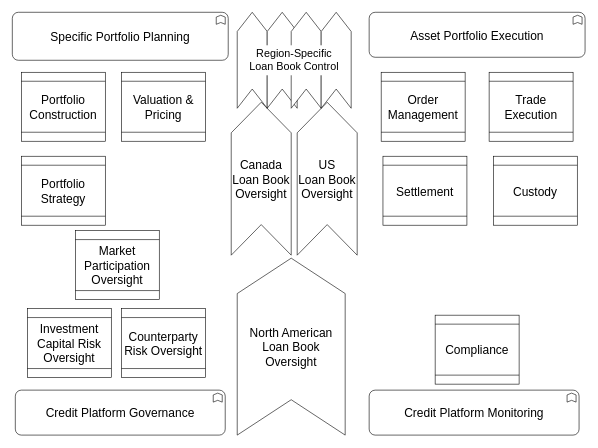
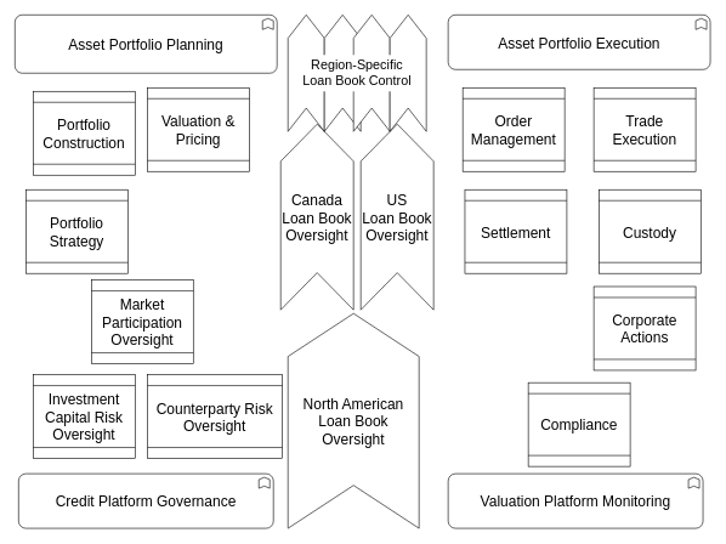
  <mxCell id="0" />
  <mxCell id="1" parent="0" />
- <mxCell id="2" value="&lt;font style=&quot;font-size: 20px&quot;&gt;Specific Portfolio Planning&lt;/font&gt;" style="html=1;outlineConnect=0;whiteSpace=wrap;shape=mxgraph.archimate3.application;appType=func;archiType=rounded;fillColor=#FFFFFF;" vertex="1" parent="1"><mxGeometry x="20" y="20" width="360" height="80" as="geometry" /></mxCell>
+ <mxCell id="2" value="&lt;font style=&quot;font-size: 20px&quot;&gt;Asset Portfolio Planning&lt;/font&gt;" style="html=1;outlineConnect=0;whiteSpace=wrap;shape=mxgraph.archimate3.application;appType=func;archiType=rounded;fillColor=#FFFFFF;" vertex="1" parent="1"><mxGeometry x="20" y="20" width="360" height="80" as="geometry" /></mxCell>
  <mxCell id="3" value="&lt;font style=&quot;font-size: 20px&quot;&gt;Asset Portfolio Execution&lt;/font&gt;" style="html=1;outlineConnect=0;whiteSpace=wrap;shape=mxgraph.archimate3.application;appType=func;archiType=rounded;fillColor=#FFFFFF;" vertex="1" parent="1"><mxGeometry x="615" y="20" width="360" height="75" as="geometry" /></mxCell>
- <mxCell id="4" value="&lt;font style=&quot;font-size: 20px&quot;&gt;Credit Platform Monitoring&lt;/font&gt;" style="html=1;outlineConnect=0;whiteSpace=wrap;shape=mxgraph.archimate3.application;appType=func;archiType=rounded;fillColor=#FFFFFF;" vertex="1" parent="1"><mxGeometry x="615" y="650" width="350" height="75" as="geometry" /></mxCell>
+ <mxCell id="4" value="&lt;font style=&quot;font-size: 20px&quot;&gt;Valuation Platform Monitoring&lt;/font&gt;" style="html=1;outlineConnect=0;whiteSpace=wrap;shape=mxgraph.archimate3.application;appType=func;archiType=rounded;fillColor=#FFFFFF;" vertex="1" parent="1"><mxGeometry x="615" y="650" width="350" height="75" as="geometry" /></mxCell>
  <mxCell id="5" value="&lt;font style=&quot;font-size: 20px&quot;&gt;Credit Platform Governance&lt;/font&gt;" style="html=1;outlineConnect=0;whiteSpace=wrap;shape=mxgraph.archimate3.application;appType=func;archiType=rounded;fillColor=#FFFFFF;" vertex="1" parent="1"><mxGeometry x="25" y="650" width="350" height="75" as="geometry" /></mxCell>
  <mxCell id="6" value="&lt;span style=&quot;font-size: 20px&quot;&gt;North American&lt;br&gt;Loan Book Oversight&lt;br&gt;&lt;/span&gt;" style="html=1;outlineConnect=0;whiteSpace=wrap;shape=mxgraph.archimate3.function;strokeColor=#000000;fillColor=#FFFFFF;" vertex="1" parent="1"><mxGeometry x="395" y="430" width="180" height="295" as="geometry" /></mxCell>
  <mxCell id="7" value="&lt;span style=&quot;font-size: 20px&quot;&gt;Canada&lt;br&gt;Loan Book Oversight&lt;br&gt;&lt;/span&gt;" style="html=1;outlineConnect=0;whiteSpace=wrap;shape=mxgraph.archimate3.function;strokeColor=#000000;fillColor=#FFFFFF;" vertex="1" parent="1"><mxGeometry x="385" y="170" width="100" height="255" as="geometry" /></mxCell>
  <mxCell id="8" value="&lt;font style=&quot;font-size: 20px&quot;&gt;Investment Capital Risk Oversight&lt;/font&gt;" style="html=1;outlineConnect=0;whiteSpace=wrap;shape=mxgraph.archimate3.contract;strokeColor=#000000;fillColor=#FFFFFF;" vertex="1" parent="1"><mxGeometry x="45" y="514" width="140" height="115" as="geometry" /></mxCell>
- <mxCell id="9" value="&lt;font style=&quot;font-size: 20px&quot;&gt;Counterparty Risk Oversight&lt;/font&gt;" style="html=1;outlineConnect=0;whiteSpace=wrap;shape=mxgraph.archimate3.contract;strokeColor=#000000;fillColor=#FFFFFF;" vertex="1" parent="1"><mxGeometry x="202" y="514" width="140" height="115" as="geometry" /></mxCell>
+ <mxCell id="9" value="&lt;font style=&quot;font-size: 20px&quot;&gt;Counterparty Risk Oversight&lt;/font&gt;" style="html=1;outlineConnect=0;whiteSpace=wrap;shape=mxgraph.archimate3.contract;strokeColor=#000000;fillColor=#FFFFFF;" vertex="1" parent="1"><mxGeometry x="202" y="514" width="185" height="115" as="geometry" /></mxCell>
  <mxCell id="10" value="&lt;font style=&quot;font-size: 20px&quot;&gt;Market Participation Oversight&lt;/font&gt;" style="html=1;outlineConnect=0;whiteSpace=wrap;shape=mxgraph.archimate3.contract;strokeColor=#000000;fillColor=#FFFFFF;" vertex="1" parent="1"><mxGeometry x="125" y="384" width="140" height="115" as="geometry" /></mxCell>
  <mxCell id="11" value="&lt;font style=&quot;font-size: 20px&quot;&gt;Portfolio Strategy&lt;/font&gt;" style="html=1;outlineConnect=0;whiteSpace=wrap;shape=mxgraph.archimate3.contract;strokeColor=#000000;fillColor=#FFFFFF;" vertex="1" parent="1"><mxGeometry x="35" y="260" width="140" height="115" as="geometry" /></mxCell>
- <mxCell id="12" value="&lt;font style=&quot;font-size: 20px&quot;&gt;Portfolio Construction&lt;/font&gt;" style="html=1;outlineConnect=0;whiteSpace=wrap;shape=mxgraph.archimate3.contract;strokeColor=#000000;fillColor=#FFFFFF;" vertex="1" parent="1"><mxGeometry x="35" y="120" width="140" height="115" as="geometry" /></mxCell>
+ <mxCell id="12" value="&lt;font style=&quot;font-size: 20px&quot;&gt;Portfolio Construction&lt;/font&gt;" style="html=1;outlineConnect=0;whiteSpace=wrap;shape=mxgraph.archimate3.contract;strokeColor=#000000;fillColor=#FFFFFF;" vertex="1" parent="1"><mxGeometry x="45" y="125" width="140" height="115" as="geometry" /></mxCell>
  <mxCell id="13" value="&lt;font style=&quot;font-size: 20px&quot;&gt;Order Management&lt;/font&gt;" style="html=1;outlineConnect=0;whiteSpace=wrap;shape=mxgraph.archimate3.contract;strokeColor=#000000;fillColor=#FFFFFF;" vertex="1" parent="1"><mxGeometry x="635" y="120" width="140" height="115" as="geometry" /></mxCell>
  <mxCell id="14" value="&lt;font style=&quot;font-size: 20px&quot;&gt;Trade Execution&lt;/font&gt;" style="html=1;outlineConnect=0;whiteSpace=wrap;shape=mxgraph.archimate3.contract;strokeColor=#000000;fillColor=#FFFFFF;" vertex="1" parent="1"><mxGeometry x="815" y="120" width="140" height="115" as="geometry" /></mxCell>
  <mxCell id="15" value="&lt;font style=&quot;font-size: 20px&quot;&gt;Settlement&lt;/font&gt;" style="html=1;outlineConnect=0;whiteSpace=wrap;shape=mxgraph.archimate3.contract;strokeColor=#000000;fillColor=#FFFFFF;" vertex="1" parent="1"><mxGeometry x="638" y="260" width="140" height="115" as="geometry" /></mxCell>
  <mxCell id="16" value="&lt;font style=&quot;font-size: 20px&quot;&gt;Custody&lt;/font&gt;" style="html=1;outlineConnect=0;whiteSpace=wrap;shape=mxgraph.archimate3.contract;strokeColor=#000000;fillColor=#FFFFFF;" vertex="1" parent="1"><mxGeometry x="822" y="260" width="140" height="115" as="geometry" /></mxCell>
+ <mxCell id="17" value="&lt;font style=&quot;font-size: 20px&quot;&gt;Corporate Actions&lt;/font&gt;" style="html=1;outlineConnect=0;whiteSpace=wrap;shape=mxgraph.archimate3.contract;strokeColor=#000000;fillColor=#FFFFFF;" vertex="1" parent="1"><mxGeometry x="815" y="393" width="140" height="115" as="geometry" /></mxCell>
  <mxCell id="18" value="&lt;font style=&quot;font-size: 20px&quot;&gt;Compliance&lt;/font&gt;" style="html=1;outlineConnect=0;whiteSpace=wrap;shape=mxgraph.archimate3.contract;strokeColor=#000000;fillColor=#FFFFFF;" vertex="1" parent="1"><mxGeometry x="725" y="525" width="140" height="115" as="geometry" /></mxCell>
  <mxCell id="19" value="&lt;font style=&quot;font-size: 20px&quot;&gt;Valuation &amp;amp; Pricing&lt;/font&gt;" style="html=1;outlineConnect=0;whiteSpace=wrap;shape=mxgraph.archimate3.contract;strokeColor=#000000;fillColor=#FFFFFF;" vertex="1" parent="1"><mxGeometry x="202" y="120" width="140" height="115" as="geometry" /></mxCell>
  <mxCell id="20" value="&lt;span style=&quot;font-size: 20px&quot;&gt;US&lt;br&gt;Loan Book Oversight&lt;br&gt;&lt;/span&gt;" style="html=1;outlineConnect=0;whiteSpace=wrap;shape=mxgraph.archimate3.function;strokeColor=#000000;fillColor=#FFFFFF;" vertex="1" parent="1"><mxGeometry x="495" y="170" width="100" height="255" as="geometry" /></mxCell>
  <mxCell id="21" value="&lt;span style=&quot;font-size: 20px&quot;&gt;&lt;br&gt;&lt;/span&gt;" style="html=1;outlineConnect=0;whiteSpace=wrap;shape=mxgraph.archimate3.function;strokeColor=#000000;fillColor=#FFFFFF;" vertex="1" parent="1"><mxGeometry x="395" y="20" width="50" height="160" as="geometry" /></mxCell>
  <mxCell id="22" value="&lt;span style=&quot;font-size: 20px&quot;&gt;&lt;br&gt;&lt;/span&gt;" style="html=1;outlineConnect=0;whiteSpace=wrap;shape=mxgraph.archimate3.function;strokeColor=#000000;fillColor=#FFFFFF;" vertex="1" parent="1"><mxGeometry x="445" y="20" width="50" height="160" as="geometry" /></mxCell>
  <mxCell id="23" value="&lt;span style=&quot;font-size: 20px&quot;&gt;&lt;br&gt;&lt;/span&gt;" style="html=1;outlineConnect=0;whiteSpace=wrap;shape=mxgraph.archimate3.function;strokeColor=#000000;fillColor=#FFFFFF;" vertex="1" parent="1"><mxGeometry x="485" y="20" width="50" height="160" as="geometry" /></mxCell>
  <mxCell id="24" value="&lt;span style=&quot;font-size: 20px&quot;&gt;&lt;br&gt;&lt;/span&gt;" style="html=1;outlineConnect=0;whiteSpace=wrap;shape=mxgraph.archimate3.function;strokeColor=#000000;fillColor=#FFFFFF;" vertex="1" parent="1"><mxGeometry x="535" y="20" width="50" height="160" as="geometry" /></mxCell>
  <mxCell id="25" value="&lt;font style=&quot;font-size: 18px&quot;&gt;Region-Specific Loan Book Control&lt;/font&gt;" style="text;html=1;align=center;verticalAlign=middle;whiteSpace=wrap;rounded=0;fillColor=#FFFFFF;" vertex="1" parent="1"><mxGeometry x="405" y="75" width="170" height="50" as="geometry" /></mxCell>
